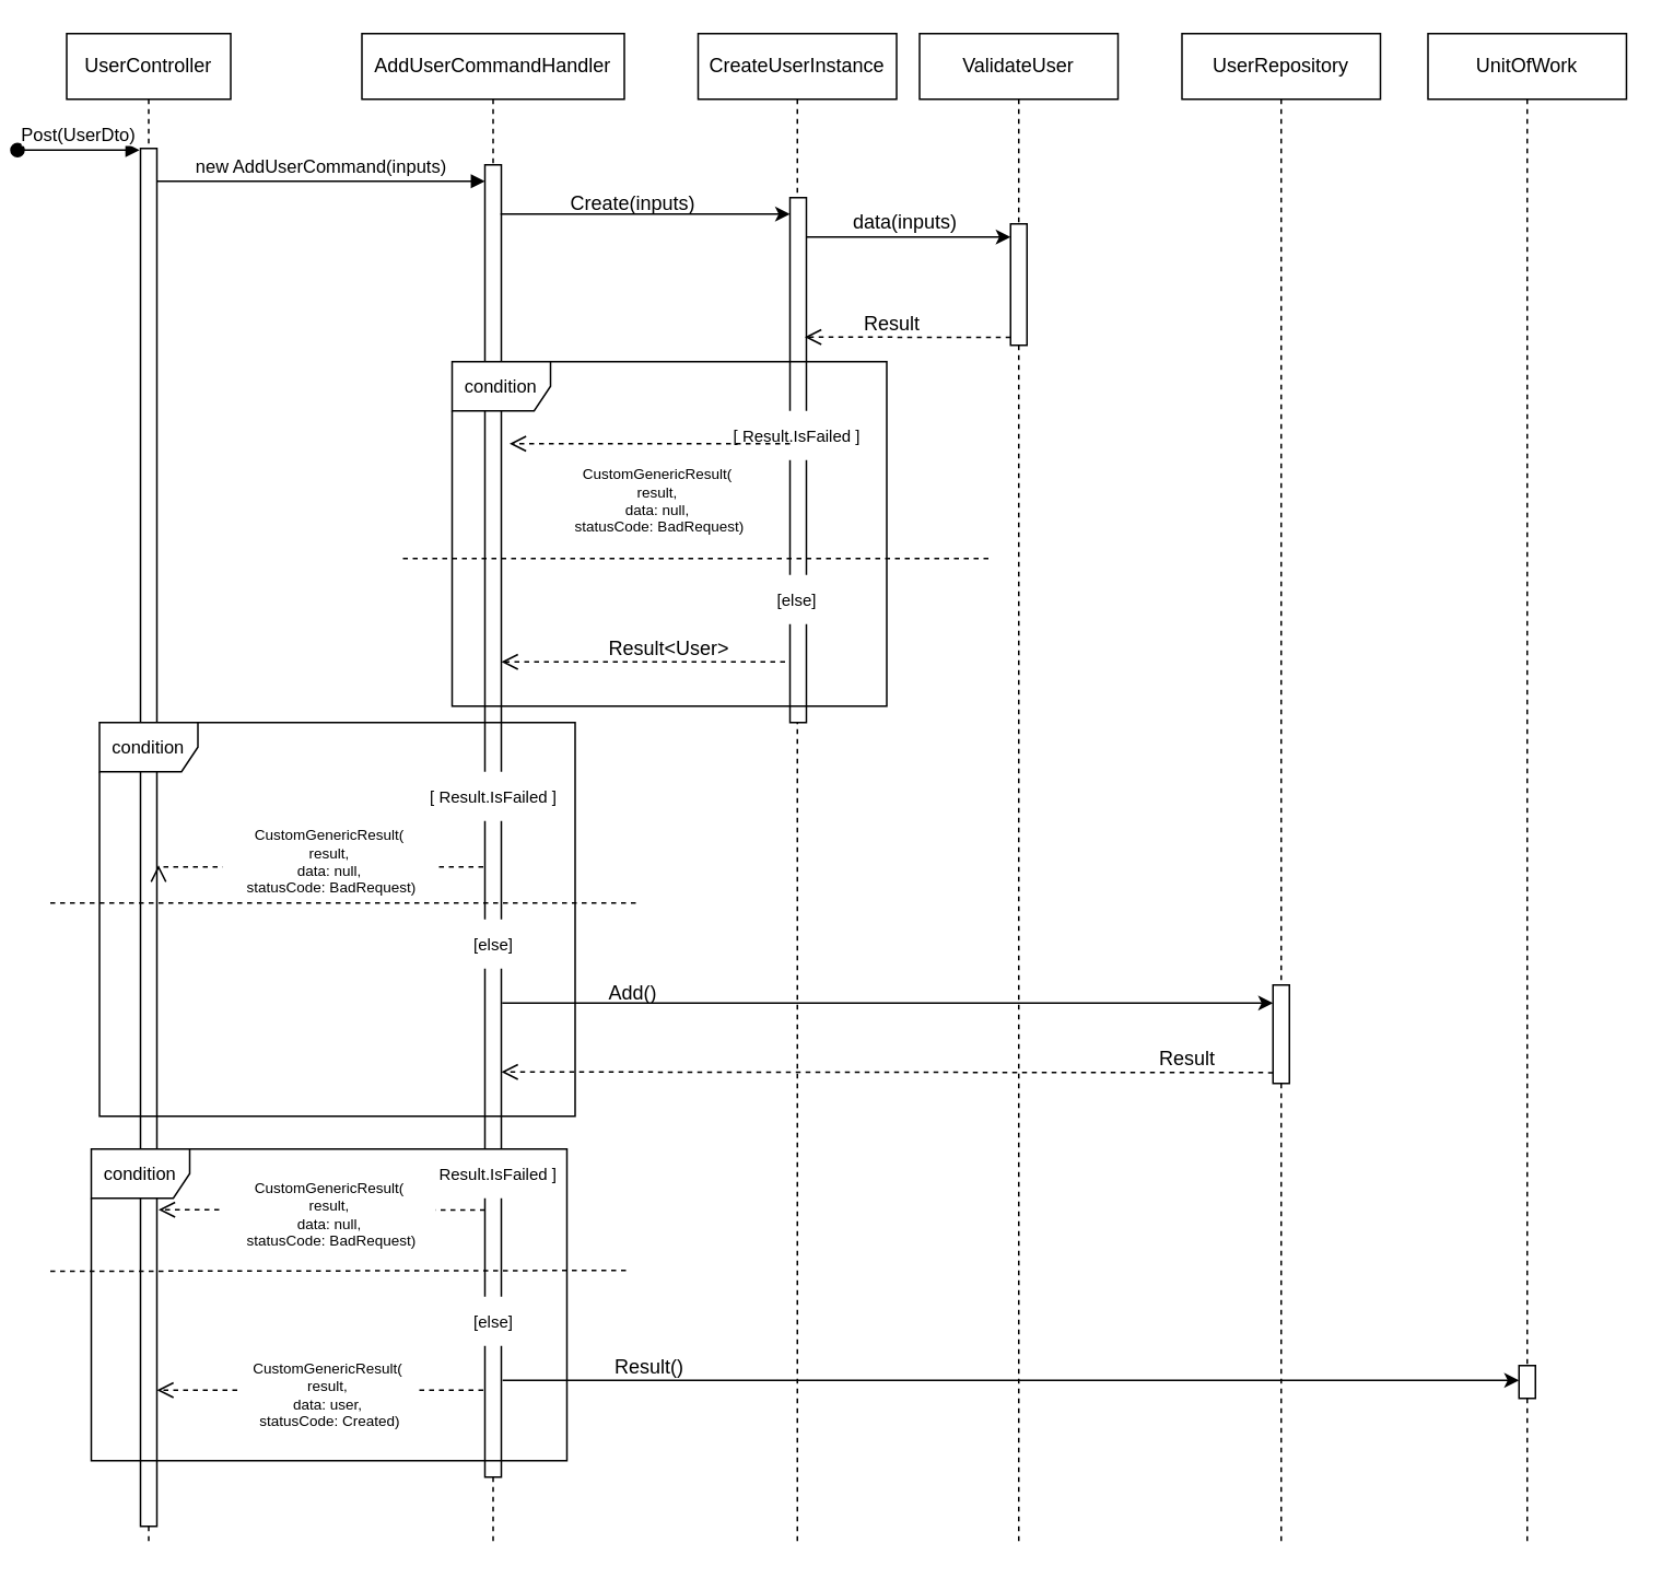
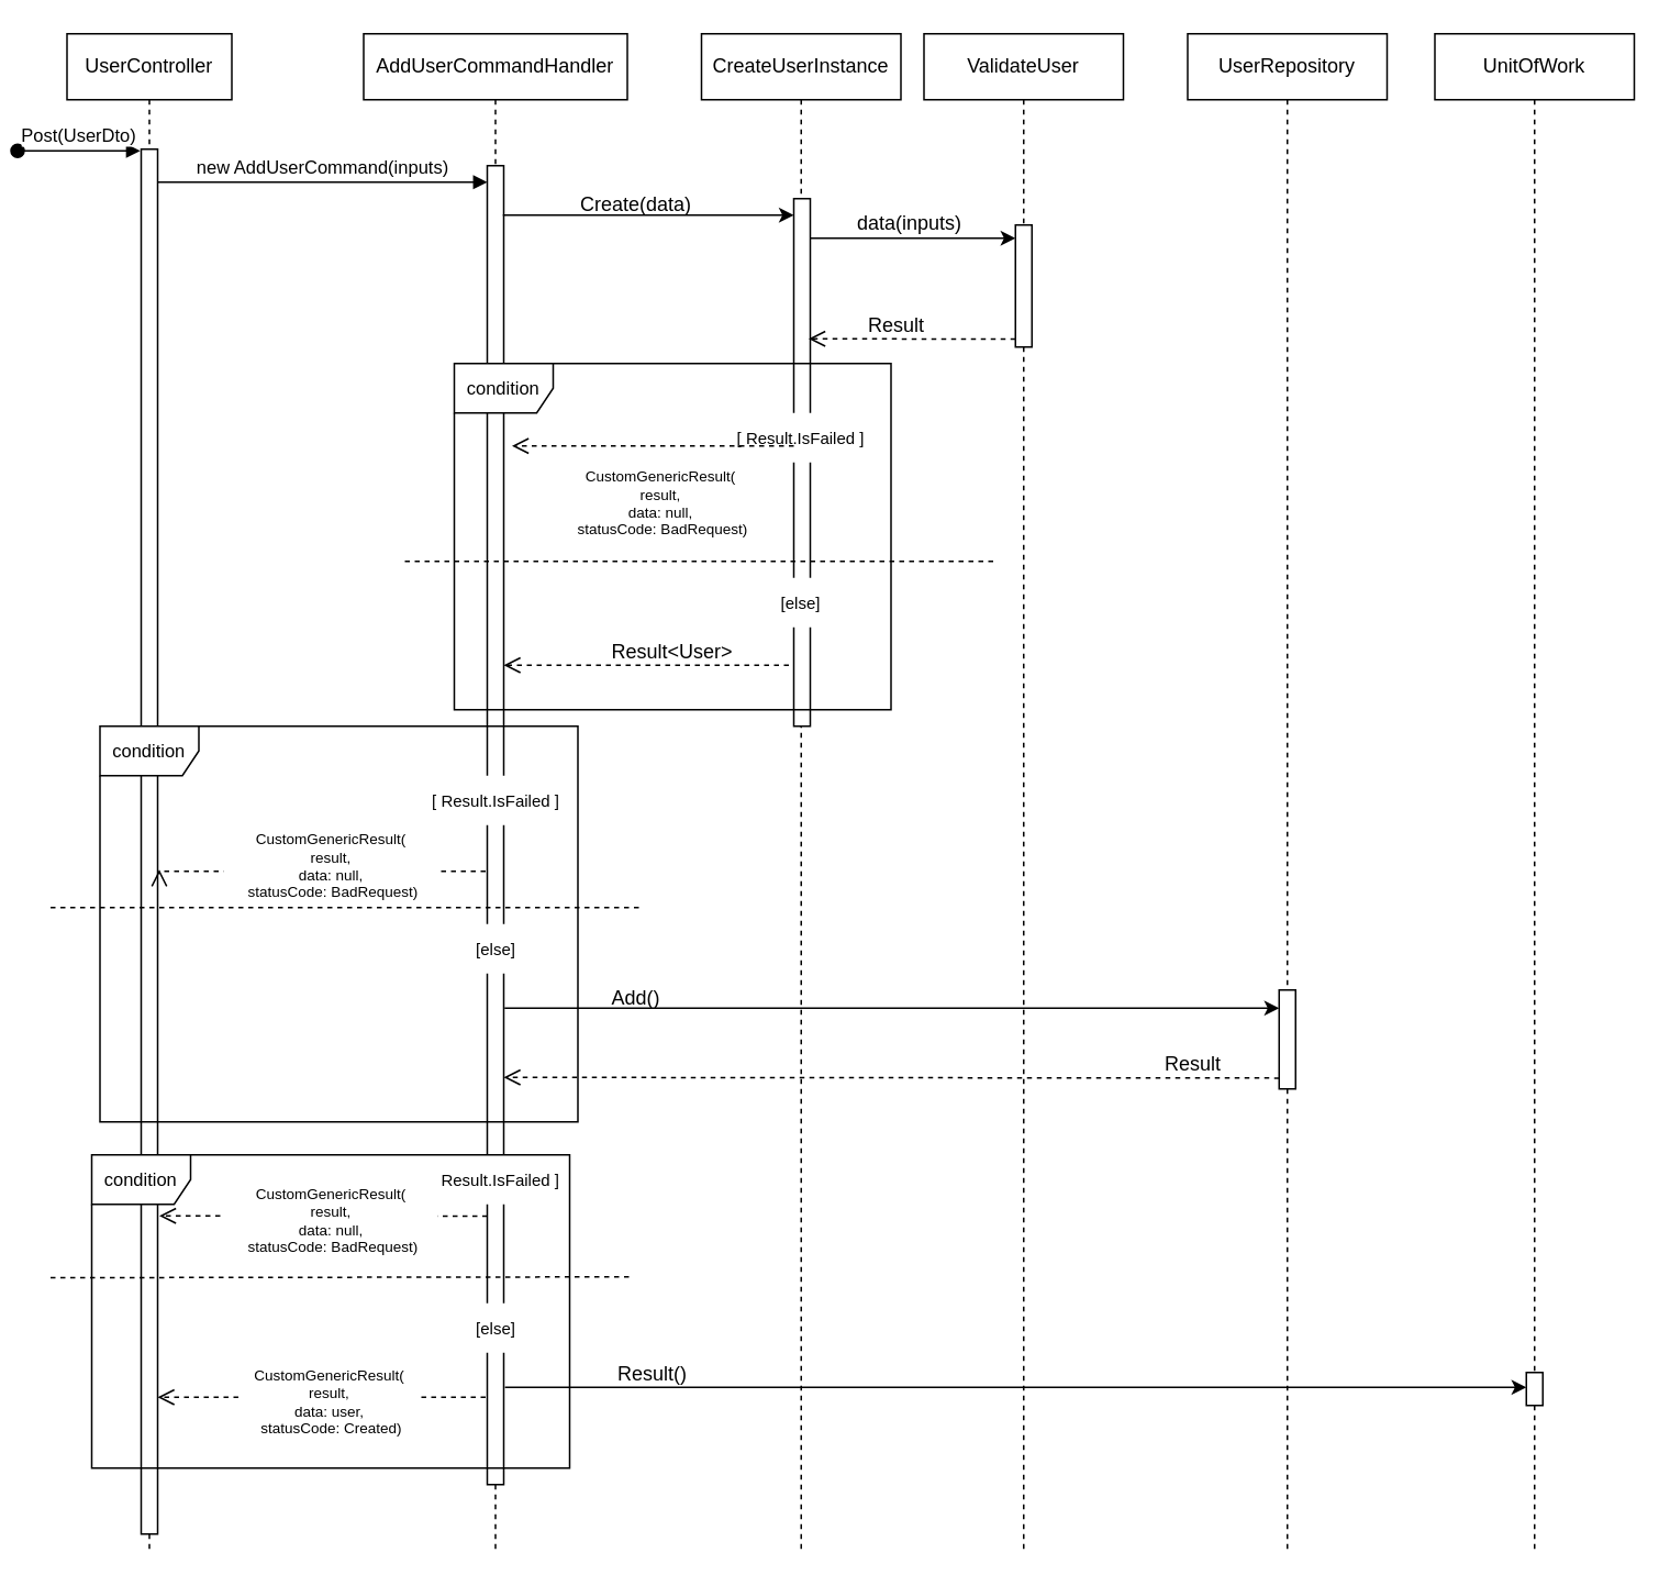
  <mxCell id="0" />
  <mxCell id="1" parent="0" />
  <mxCell id="2" value="UserController" style="shape=umlLifeline;perimeter=lifelinePerimeter;whiteSpace=wrap;html=1;container=0;dropTarget=0;collapsible=0;recursiveResize=0;outlineConnect=0;portConstraint=eastwest;newEdgeStyle={&quot;edgeStyle&quot;:&quot;elbowEdgeStyle&quot;,&quot;elbow&quot;:&quot;vertical&quot;,&quot;curved&quot;:0,&quot;rounded&quot;:0};" parent="1" vertex="1"><mxGeometry x="30" y="20" width="100" height="920" as="geometry" /></mxCell>
  <mxCell id="3" value="Post(UserDto)" style="html=1;verticalAlign=bottom;startArrow=oval;endArrow=block;startSize=8;edgeStyle=elbowEdgeStyle;elbow=vertical;curved=0;rounded=0;entryX=-0.26;entryY=0.004;entryDx=0;entryDy=0;entryPerimeter=0;" parent="2" edge="1"><mxGeometry relative="1" as="geometry"><mxPoint x="-30" y="71" as="sourcePoint" /><mxPoint x="44.4" y="71.4" as="targetPoint" /></mxGeometry></mxCell>
  <mxCell id="4" value="AddUserCommandHandler" style="shape=umlLifeline;perimeter=lifelinePerimeter;whiteSpace=wrap;html=1;container=0;dropTarget=0;collapsible=0;recursiveResize=0;outlineConnect=0;portConstraint=eastwest;newEdgeStyle={&quot;edgeStyle&quot;:&quot;elbowEdgeStyle&quot;,&quot;elbow&quot;:&quot;vertical&quot;,&quot;curved&quot;:0,&quot;rounded&quot;:0};" parent="1" vertex="1"><mxGeometry x="210" y="20" width="160" height="920" as="geometry" /></mxCell>
  <mxCell id="5" value="" style="html=1;points=[];perimeter=orthogonalPerimeter;outlineConnect=0;targetShapes=umlLifeline;portConstraint=eastwest;newEdgeStyle={&quot;edgeStyle&quot;:&quot;elbowEdgeStyle&quot;,&quot;elbow&quot;:&quot;vertical&quot;,&quot;curved&quot;:0,&quot;rounded&quot;:0};" parent="4" vertex="1"><mxGeometry x="75" y="80" width="10" height="800" as="geometry" /></mxCell>
  <mxCell id="6" value="new AddUserCommand(inputs)" style="html=1;verticalAlign=bottom;endArrow=block;edgeStyle=elbowEdgeStyle;elbow=horizontal;curved=0;rounded=0;" parent="1" source="9" target="5" edge="1"><mxGeometry relative="1" as="geometry"><mxPoint x="85" y="110" as="sourcePoint" /><Array as="points"><mxPoint x="170" y="110" /></Array><mxPoint x="280" y="110" as="targetPoint" /></mxGeometry></mxCell>
  <mxCell id="7" value="CreateUserInstance" style="shape=umlLifeline;perimeter=lifelinePerimeter;whiteSpace=wrap;html=1;container=0;dropTarget=0;collapsible=0;recursiveResize=0;outlineConnect=0;portConstraint=eastwest;newEdgeStyle={&quot;edgeStyle&quot;:&quot;elbowEdgeStyle&quot;,&quot;elbow&quot;:&quot;vertical&quot;,&quot;curved&quot;:0,&quot;rounded&quot;:0};" parent="1" vertex="1"><mxGeometry x="415" y="20" width="121" height="920" as="geometry" /></mxCell>
  <mxCell id="8" value="" style="html=1;points=[];perimeter=orthogonalPerimeter;outlineConnect=0;targetShapes=umlLifeline;portConstraint=eastwest;newEdgeStyle={&quot;edgeStyle&quot;:&quot;elbowEdgeStyle&quot;,&quot;elbow&quot;:&quot;vertical&quot;,&quot;curved&quot;:0,&quot;rounded&quot;:0};" parent="7" vertex="1"><mxGeometry x="56" y="100" width="10" height="320" as="geometry" /></mxCell>
  <mxCell id="9" value="" style="rounded=0;whiteSpace=wrap;html=1;" parent="1" vertex="1"><mxGeometry x="75" y="90" width="10" height="840" as="geometry" /></mxCell>
  <mxCell id="10" value="Result&amp;lt;User&amp;gt;" style="text;html=1;strokeColor=none;fillColor=none;align=center;verticalAlign=middle;whiteSpace=wrap;rounded=0;" parent="1" vertex="1"><mxGeometry x="355" y="380" width="85" height="30" as="geometry" /></mxCell>
- <mxCell id="11" value="Create(inputs)" style="text;html=1;align=center;verticalAlign=middle;resizable=0;points=[];autosize=1;strokeColor=none;fillColor=none;" parent="1" vertex="1"><mxGeometry x="325" y="109" width="100" height="30" as="geometry" /></mxCell>
+ <mxCell id="11" value="Create(data)" style="text;html=1;align=center;verticalAlign=middle;resizable=0;points=[];autosize=1;strokeColor=none;fillColor=none;" parent="1" vertex="1"><mxGeometry x="325" y="109" width="100" height="30" as="geometry" /></mxCell>
  <mxCell id="12" value="" style="endArrow=classic;html=1;rounded=0;" parent="1" edge="1" target="8"><mxGeometry width="50" height="50" relative="1" as="geometry"><mxPoint x="294.5" y="130" as="sourcePoint" /><mxPoint x="445.5" y="130" as="targetPoint" /></mxGeometry></mxCell>
  <mxCell id="13" value="" style="html=1;verticalAlign=bottom;endArrow=open;dashed=1;endSize=8;edgeStyle=elbowEdgeStyle;elbow=vertical;curved=0;rounded=0;" parent="1" edge="1" target="5"><mxGeometry x="0.005" relative="1" as="geometry"><mxPoint x="317" y="403.003" as="targetPoint" /><Array as="points" /><mxPoint x="468" y="403.003" as="sourcePoint" /><mxPoint as="offset" /></mxGeometry></mxCell>
  <mxCell id="14" value="" style="html=1;verticalAlign=bottom;endArrow=block;edgeStyle=elbowEdgeStyle;elbow=vertical;curved=0;rounded=0;" parent="1" target="9" edge="1"><mxGeometry relative="1" as="geometry"><mxPoint x="85" y="110" as="sourcePoint" /><Array as="points" /><mxPoint x="285" y="110" as="targetPoint" /></mxGeometry></mxCell>
  <mxCell id="15" value="[ Result.IsFailed ]" style="text;html=1;align=center;verticalAlign=middle;resizable=0;points=[];autosize=1;strokeColor=none;fillColor=default;fontSize=10;" parent="1" vertex="1"><mxGeometry x="240" y="470" width="100" height="30" as="geometry" /></mxCell>
  <mxCell id="16" value="&lt;font style=&quot;font-size: 11px;&quot;&gt;condition&lt;/font&gt;" style="shape=umlFrame;whiteSpace=wrap;html=1;pointerEvents=0;direction=east;" parent="1" vertex="1"><mxGeometry x="50" y="440" width="290" height="240" as="geometry" /></mxCell>
  <mxCell id="17" value="" style="html=1;verticalAlign=bottom;endArrow=open;dashed=1;endSize=8;edgeStyle=elbowEdgeStyle;elbow=vertical;curved=0;rounded=0;strokeColor=default;" parent="1" edge="1"><mxGeometry x="0.005" relative="1" as="geometry"><mxPoint x="86" y="527" as="targetPoint" /><Array as="points" /><mxPoint x="284" y="528.003" as="sourcePoint" /><mxPoint as="offset" /></mxGeometry></mxCell>
  <mxCell id="18" value="&lt;font style=&quot;font-size: 9px;&quot;&gt;CustomGenericResult(&lt;br&gt;result,&lt;br style=&quot;font-size: 9px;&quot;&gt;data: null,&lt;br style=&quot;font-size: 9px;&quot;&gt;&amp;nbsp;statusCode: BadRequest)&lt;/font&gt;" style="text;html=1;align=center;verticalAlign=middle;resizable=0;points=[];autosize=1;strokeColor=none;fillColor=default;fontSize=9;" parent="1" vertex="1"><mxGeometry x="125" y="495" width="130" height="60" as="geometry" /></mxCell>
  <mxCell id="19" value="" style="endArrow=none;dashed=1;html=1;rounded=0;" parent="1" edge="1"><mxGeometry width="50" height="50" relative="1" as="geometry"><mxPoint x="20" y="550" as="sourcePoint" /><mxPoint x="380" y="550" as="targetPoint" /></mxGeometry></mxCell>
  <mxCell id="20" value="[else]" style="text;html=1;align=center;verticalAlign=middle;resizable=0;points=[];autosize=1;strokeColor=none;fillColor=default;fontSize=10;imageWidth=24;arcSize=12;strokeOpacity=100;resizeHeight=0;" parent="1" vertex="1"><mxGeometry x="265" y="560" width="50" height="30" as="geometry" /></mxCell>
  <mxCell id="21" value="UserRepository" style="shape=umlLifeline;perimeter=lifelinePerimeter;whiteSpace=wrap;html=1;container=0;dropTarget=0;collapsible=0;recursiveResize=0;outlineConnect=0;portConstraint=eastwest;newEdgeStyle={&quot;edgeStyle&quot;:&quot;elbowEdgeStyle&quot;,&quot;elbow&quot;:&quot;vertical&quot;,&quot;curved&quot;:0,&quot;rounded&quot;:0};" parent="1" vertex="1"><mxGeometry x="710" y="20" width="121" height="920" as="geometry" /></mxCell>
  <mxCell id="22" value="" style="html=1;points=[];perimeter=orthogonalPerimeter;outlineConnect=0;targetShapes=umlLifeline;portConstraint=eastwest;newEdgeStyle={&quot;edgeStyle&quot;:&quot;elbowEdgeStyle&quot;,&quot;elbow&quot;:&quot;vertical&quot;,&quot;curved&quot;:0,&quot;rounded&quot;:0};" parent="21" vertex="1"><mxGeometry x="55.5" y="580" width="10" height="60" as="geometry" /></mxCell>
  <mxCell id="23" value="Add()" style="text;html=1;align=center;verticalAlign=middle;resizable=0;points=[];autosize=1;strokeColor=none;fillColor=none;" parent="1" vertex="1"><mxGeometry x="350" y="590" width="50" height="30" as="geometry" /></mxCell>
  <mxCell id="24" value="" style="endArrow=classic;html=1;rounded=0;" parent="1" edge="1" target="22"><mxGeometry width="50" height="50" relative="1" as="geometry"><mxPoint x="295.5" y="611" as="sourcePoint" /><mxPoint x="763" y="610" as="targetPoint" /></mxGeometry></mxCell>
  <mxCell id="25" value="" style="html=1;verticalAlign=bottom;endArrow=open;dashed=1;endSize=8;edgeStyle=elbowEdgeStyle;elbow=vertical;curved=0;rounded=0;" parent="1" edge="1" target="5"><mxGeometry x="0.005" relative="1" as="geometry"><mxPoint x="300" y="653" as="targetPoint" /><Array as="points" /><mxPoint x="765.5" y="653.421" as="sourcePoint" /><mxPoint as="offset" /></mxGeometry></mxCell>
  <mxCell id="26" value="Result" style="text;html=1;strokeColor=none;fillColor=none;align=center;verticalAlign=middle;whiteSpace=wrap;rounded=0;" parent="1" vertex="1"><mxGeometry x="671" y="630" width="85" height="30" as="geometry" /></mxCell>
  <mxCell id="27" value="[ Result.IsFailed ]" style="text;html=1;align=center;verticalAlign=middle;resizable=0;points=[];autosize=1;strokeColor=none;fillColor=default;fontSize=10;" parent="1" vertex="1"><mxGeometry x="240" y="700" width="100" height="30" as="geometry" /></mxCell>
  <mxCell id="28" value="&lt;font style=&quot;font-size: 11px;&quot;&gt;condition&lt;/font&gt;" style="shape=umlFrame;whiteSpace=wrap;html=1;pointerEvents=0;direction=east;" parent="1" vertex="1"><mxGeometry x="45" y="700" width="290" height="190" as="geometry" /></mxCell>
  <mxCell id="29" value="" style="html=1;verticalAlign=bottom;endArrow=open;dashed=1;endSize=8;edgeStyle=elbowEdgeStyle;elbow=vertical;curved=0;rounded=0;strokeColor=default;" parent="1" edge="1"><mxGeometry x="0.005" relative="1" as="geometry"><mxPoint x="86" y="737" as="targetPoint" /><Array as="points" /><mxPoint x="285" y="737.148" as="sourcePoint" /><mxPoint as="offset" /></mxGeometry></mxCell>
  <mxCell id="30" value="[else]" style="text;html=1;align=center;verticalAlign=middle;resizable=0;points=[];autosize=1;strokeColor=none;fillColor=default;fontSize=10;imageWidth=24;arcSize=12;strokeOpacity=100;resizeHeight=0;" parent="1" vertex="1"><mxGeometry x="265" y="790" width="50" height="30" as="geometry" /></mxCell>
  <mxCell id="31" value="&lt;font style=&quot;font-size: 9px;&quot;&gt;CustomGenericResult(&lt;br&gt;result,&lt;br style=&quot;font-size: 9px;&quot;&gt;data: null,&lt;br style=&quot;font-size: 9px;&quot;&gt;&amp;nbsp;statusCode: BadRequest)&lt;/font&gt;" style="text;html=1;align=center;verticalAlign=middle;resizable=0;points=[];autosize=1;strokeColor=none;fillColor=default;fontSize=9;" parent="1" vertex="1"><mxGeometry x="125" y="710" width="130" height="60" as="geometry" /></mxCell>
  <mxCell id="32" value="UnitOfWork" style="shape=umlLifeline;perimeter=lifelinePerimeter;whiteSpace=wrap;html=1;container=0;dropTarget=0;collapsible=0;recursiveResize=0;outlineConnect=0;portConstraint=eastwest;newEdgeStyle={&quot;edgeStyle&quot;:&quot;elbowEdgeStyle&quot;,&quot;elbow&quot;:&quot;vertical&quot;,&quot;curved&quot;:0,&quot;rounded&quot;:0};" parent="1" vertex="1"><mxGeometry x="860" y="20" width="121" height="920" as="geometry" /></mxCell>
  <mxCell id="33" value="" style="html=1;points=[];perimeter=orthogonalPerimeter;outlineConnect=0;targetShapes=umlLifeline;portConstraint=eastwest;newEdgeStyle={&quot;edgeStyle&quot;:&quot;elbowEdgeStyle&quot;,&quot;elbow&quot;:&quot;vertical&quot;,&quot;curved&quot;:0,&quot;rounded&quot;:0};" parent="32" vertex="1"><mxGeometry x="55.5" y="812" width="10" height="20" as="geometry" /></mxCell>
  <mxCell id="34" value="" style="endArrow=none;dashed=1;html=1;rounded=0;" parent="1" edge="1"><mxGeometry width="50" height="50" relative="1" as="geometry"><mxPoint x="20" y="774.52" as="sourcePoint" /><mxPoint x="373" y="774" as="targetPoint" /></mxGeometry></mxCell>
  <mxCell id="35" value="" style="endArrow=classic;html=1;rounded=0;" parent="1" edge="1" target="33"><mxGeometry width="50" height="50" relative="1" as="geometry"><mxPoint x="295.75" y="841" as="sourcePoint" /><mxPoint x="754" y="841" as="targetPoint" /></mxGeometry></mxCell>
  <mxCell id="36" value="Result()" style="text;html=1;align=center;verticalAlign=middle;resizable=0;points=[];autosize=1;strokeColor=none;fillColor=none;" parent="1" vertex="1"><mxGeometry x="335" y="818" width="100" height="30" as="geometry" /></mxCell>
  <mxCell id="37" value="" style="html=1;verticalAlign=bottom;endArrow=open;dashed=1;endSize=8;edgeStyle=elbowEdgeStyle;elbow=vertical;curved=0;rounded=0;strokeColor=default;" parent="1" edge="1"><mxGeometry x="0.005" relative="1" as="geometry"><mxPoint x="85" y="847" as="targetPoint" /><Array as="points" /><mxPoint x="284" y="847" as="sourcePoint" /><mxPoint as="offset" /></mxGeometry></mxCell>
  <mxCell id="38" value="&lt;font style=&quot;font-size: 9px;&quot;&gt;CustomGenericResult(&lt;br&gt;result,&lt;br style=&quot;font-size: 9px;&quot;&gt;data: user,&lt;br style=&quot;font-size: 9px;&quot;&gt;&amp;nbsp;statusCode: Created)&lt;/font&gt;" style="text;html=1;align=center;verticalAlign=middle;resizable=0;points=[];autosize=1;strokeColor=none;fillColor=default;fontSize=9;" parent="1" vertex="1"><mxGeometry x="134" y="820" width="110" height="60" as="geometry" /></mxCell>
  <mxCell id="39" value="ValidateUser" style="shape=umlLifeline;perimeter=lifelinePerimeter;whiteSpace=wrap;html=1;container=0;dropTarget=0;collapsible=0;recursiveResize=0;outlineConnect=0;portConstraint=eastwest;newEdgeStyle={&quot;edgeStyle&quot;:&quot;elbowEdgeStyle&quot;,&quot;elbow&quot;:&quot;vertical&quot;,&quot;curved&quot;:0,&quot;rounded&quot;:0};" vertex="1" parent="1"><mxGeometry x="550" y="20" width="121" height="920" as="geometry" /></mxCell>
  <mxCell id="40" value="" style="html=1;points=[];perimeter=orthogonalPerimeter;outlineConnect=0;targetShapes=umlLifeline;portConstraint=eastwest;newEdgeStyle={&quot;edgeStyle&quot;:&quot;elbowEdgeStyle&quot;,&quot;elbow&quot;:&quot;vertical&quot;,&quot;curved&quot;:0,&quot;rounded&quot;:0};" vertex="1" parent="39"><mxGeometry x="55.5" y="116" width="10" height="74" as="geometry" /></mxCell>
  <mxCell id="41" value="data(inputs)" style="text;html=1;align=center;verticalAlign=middle;resizable=0;points=[];autosize=1;strokeColor=none;fillColor=none;" vertex="1" parent="1"><mxGeometry x="490.5" y="120" width="100" height="30" as="geometry" /></mxCell>
  <mxCell id="42" value="" style="endArrow=classic;html=1;rounded=0;" edge="1" parent="1" source="8"><mxGeometry width="50" height="50" relative="1" as="geometry"><mxPoint x="456" y="144" as="sourcePoint" /><mxPoint x="605.5" y="144" as="targetPoint" /></mxGeometry></mxCell>
  <mxCell id="43" value="" style="html=1;verticalAlign=bottom;endArrow=open;dashed=1;endSize=8;edgeStyle=elbowEdgeStyle;elbow=vertical;curved=0;rounded=0;" edge="1" parent="1"><mxGeometry x="0.005" relative="1" as="geometry"><mxPoint x="480" y="205" as="targetPoint" /><Array as="points" /><mxPoint x="605.5" y="205.2" as="sourcePoint" /><mxPoint as="offset" /></mxGeometry></mxCell>
  <mxCell id="44" value="Result" style="text;html=1;strokeColor=none;fillColor=none;align=center;verticalAlign=middle;whiteSpace=wrap;rounded=0;" vertex="1" parent="1"><mxGeometry x="490.5" y="182" width="85" height="30" as="geometry" /></mxCell>
  <mxCell id="45" value="&lt;font style=&quot;font-size: 11px;&quot;&gt;condition&lt;/font&gt;" style="shape=umlFrame;whiteSpace=wrap;html=1;pointerEvents=0;direction=east;" vertex="1" parent="1"><mxGeometry x="265" y="220" width="265" height="210" as="geometry" /></mxCell>
  <mxCell id="46" value="[ Result.IsFailed ]" style="text;html=1;align=center;verticalAlign=middle;resizable=0;points=[];autosize=1;strokeColor=none;fillColor=default;fontSize=10;" vertex="1" parent="1"><mxGeometry x="425" y="250" width="100" height="30" as="geometry" /></mxCell>
  <mxCell id="47" value="[else]" style="text;html=1;align=center;verticalAlign=middle;resizable=0;points=[];autosize=1;strokeColor=none;fillColor=default;fontSize=10;imageWidth=24;arcSize=12;strokeOpacity=100;resizeHeight=0;" vertex="1" parent="1"><mxGeometry x="450" y="350" width="50" height="30" as="geometry" /></mxCell>
  <mxCell id="48" value="" style="endArrow=none;dashed=1;html=1;rounded=0;" edge="1" parent="1"><mxGeometry width="50" height="50" relative="1" as="geometry"><mxPoint x="235" y="340" as="sourcePoint" /><mxPoint x="595" y="340" as="targetPoint" /></mxGeometry></mxCell>
  <mxCell id="49" value="" style="html=1;verticalAlign=bottom;endArrow=open;dashed=1;endSize=8;edgeStyle=elbowEdgeStyle;elbow=vertical;curved=0;rounded=0;entryX=1.5;entryY=0.212;entryDx=0;entryDy=0;entryPerimeter=0;" edge="1" parent="1" source="8" target="5"><mxGeometry x="0.005" relative="1" as="geometry"><mxPoint x="480" y="304.75" as="targetPoint" /><Array as="points" /><mxPoint x="628.5" y="304.95" as="sourcePoint" /><mxPoint as="offset" /></mxGeometry></mxCell>
  <mxCell id="50" value="&lt;font style=&quot;font-size: 9px;&quot;&gt;CustomGenericResult(&lt;br&gt;result,&lt;br style=&quot;font-size: 9px;&quot;&gt;data: null,&lt;br style=&quot;font-size: 9px;&quot;&gt;&amp;nbsp;statusCode: BadRequest)&lt;/font&gt;" style="text;html=1;align=center;verticalAlign=middle;resizable=0;points=[];autosize=1;strokeColor=none;fillColor=default;fontSize=9;imageWidth=18;imageHeight=24;arcSize=5;fillStyle=auto;" vertex="1" parent="1"><mxGeometry x="325" y="275" width="130" height="60" as="geometry" /></mxCell>
